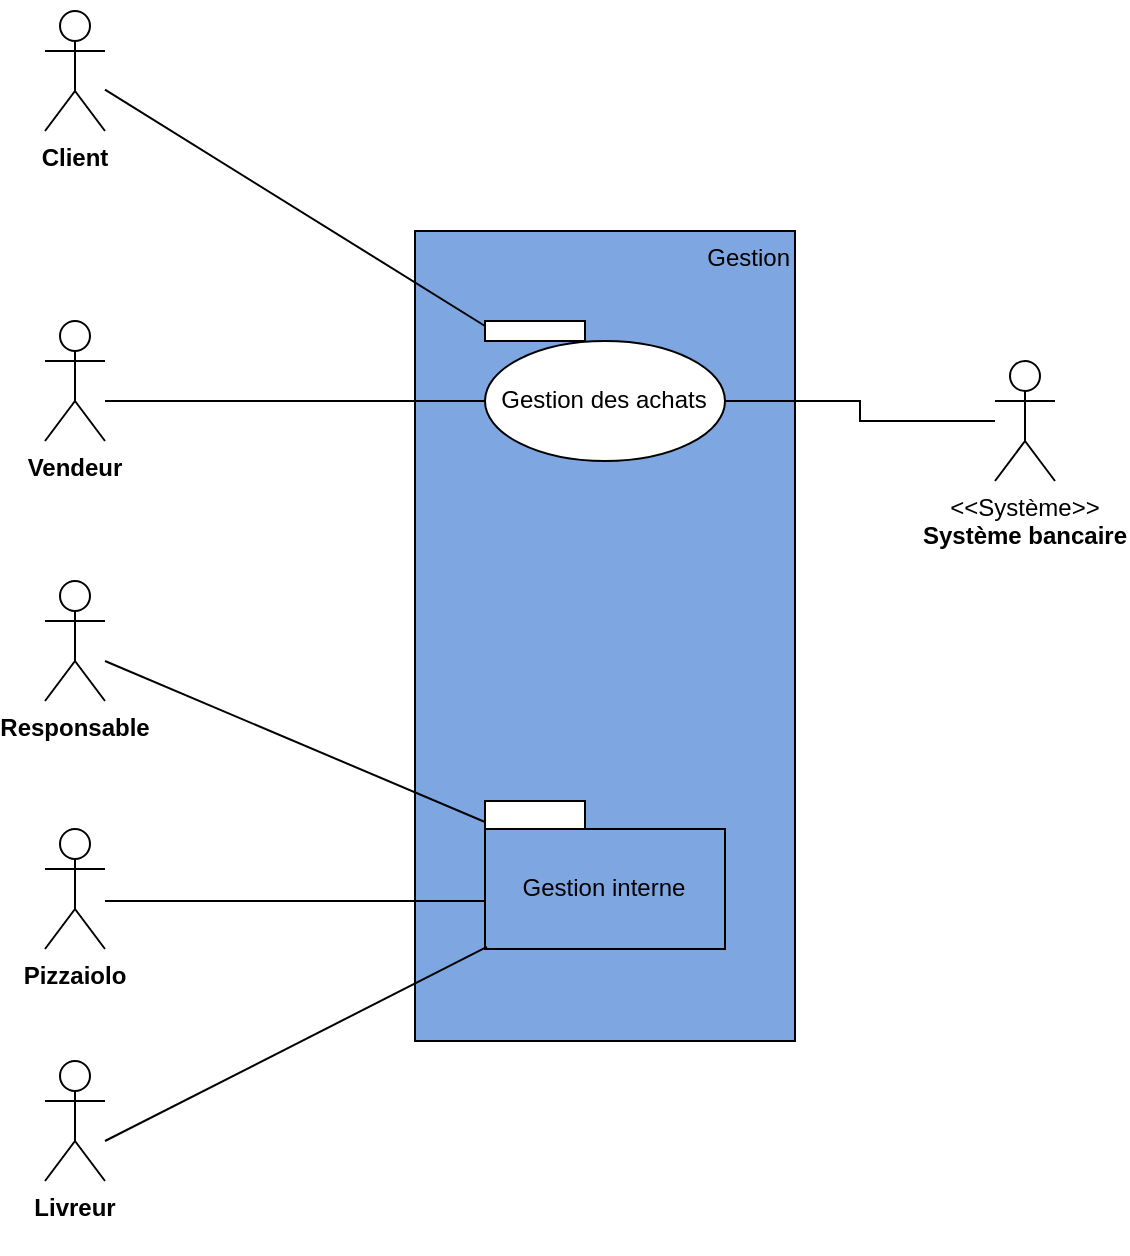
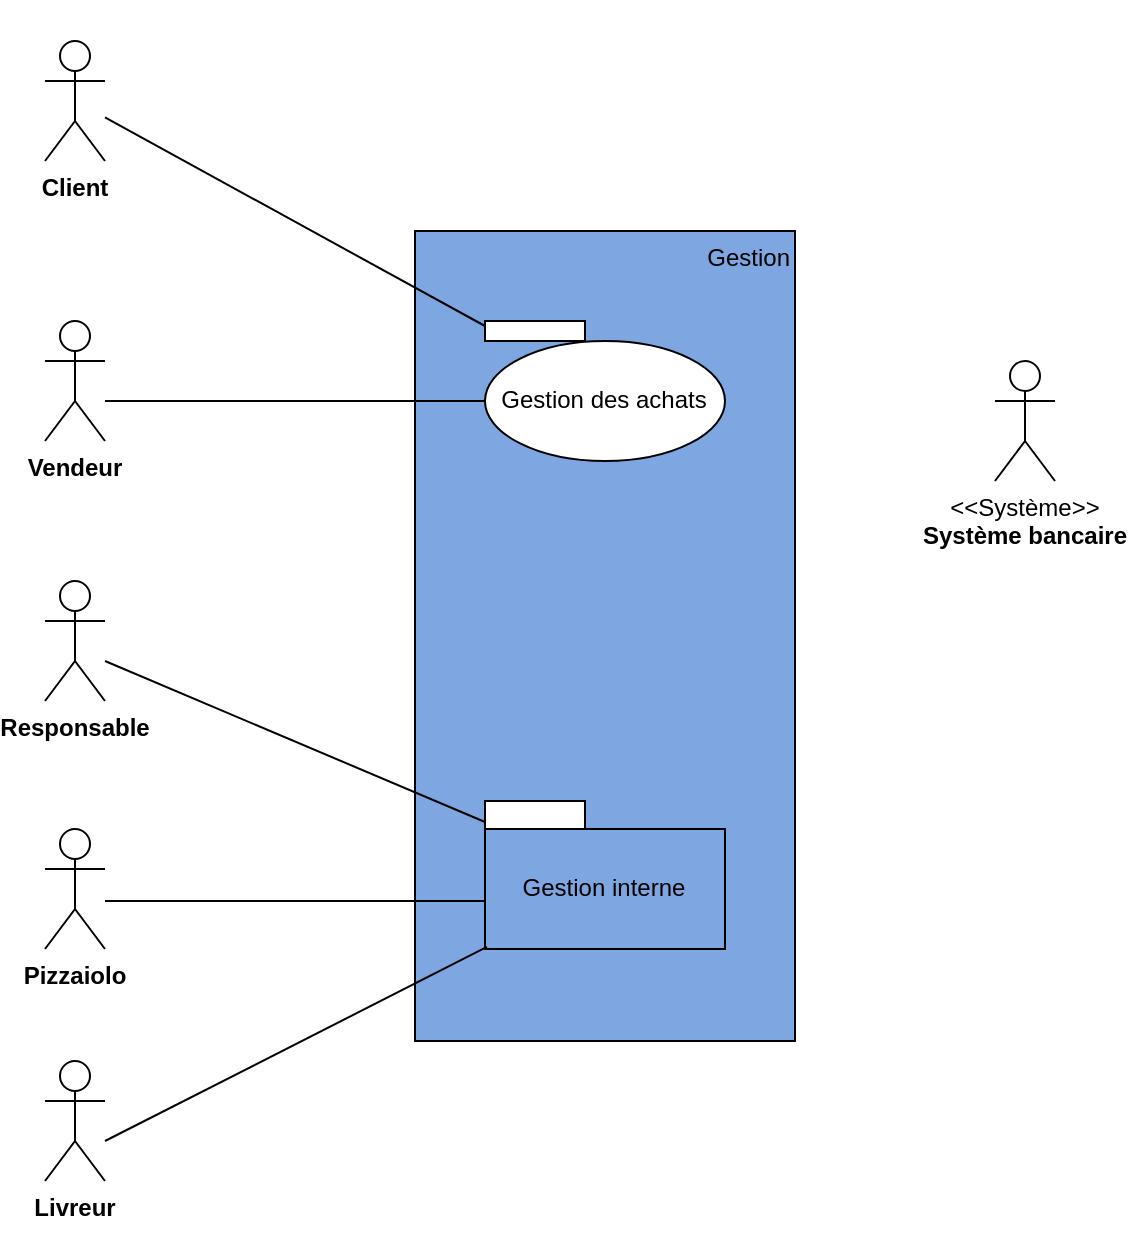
  <mxCell id="0" />
  <mxCell id="1" parent="0" />
  <mxCell id="2" value="&lt;div style=&quot;text-align: right&quot;&gt;&lt;span&gt;Gestion&lt;/span&gt;&lt;/div&gt;" style="whiteSpace=wrap;html=1;horizontal=1;fillColor=#7EA6E0;verticalAlign=top;labelPosition=center;verticalLabelPosition=middle;align=right;spacingLeft=325;" parent="1" vertex="1"><mxGeometry x="205" y="115" width="190" height="405" as="geometry" /></mxCell>
- <mxCell id="3" value="&lt;b&gt;Client&lt;/b&gt;&lt;br&gt;" style="shape=umlActor;verticalLabelPosition=bottom;labelBackgroundColor=#ffffff;verticalAlign=top;html=1;outlineConnect=0;" parent="1" vertex="1"><mxGeometry x="20" y="5" width="30" height="60" as="geometry" /></mxCell>
+ <mxCell id="3" value="&lt;b&gt;Client&lt;/b&gt;&lt;br&gt;" style="shape=umlActor;verticalLabelPosition=bottom;labelBackgroundColor=#ffffff;verticalAlign=top;html=1;outlineConnect=0;" parent="1" vertex="1"><mxGeometry x="20" y="20" width="30" height="60" as="geometry" /></mxCell>
  <mxCell id="4" value="&lt;b&gt;Vendeur&lt;br&gt;&lt;/b&gt;&lt;br&gt;" style="shape=umlActor;verticalLabelPosition=bottom;labelBackgroundColor=#ffffff;verticalAlign=top;html=1;outlineConnect=0;" parent="1" vertex="1"><mxGeometry x="20" y="160" width="30" height="60" as="geometry" /></mxCell>
  <mxCell id="5" value="&lt;b&gt;Responsable&lt;/b&gt;&lt;br&gt;" style="shape=umlActor;verticalLabelPosition=bottom;labelBackgroundColor=#ffffff;verticalAlign=top;html=1;outlineConnect=0;" parent="1" vertex="1"><mxGeometry x="20" y="290" width="30" height="60" as="geometry" /></mxCell>
  <mxCell id="6" value="&lt;b&gt;Pizzaiolo&lt;/b&gt;" style="shape=umlActor;verticalLabelPosition=bottom;labelBackgroundColor=#ffffff;verticalAlign=top;html=1;outlineConnect=0;" parent="1" vertex="1"><mxGeometry x="20" y="414" width="30" height="60" as="geometry" /></mxCell>
  <mxCell id="7" value="&lt;b&gt;Livreur&lt;br&gt;&lt;/b&gt;&lt;br&gt;" style="shape=umlActor;verticalLabelPosition=bottom;labelBackgroundColor=#ffffff;verticalAlign=top;html=1;outlineConnect=0;" parent="1" vertex="1"><mxGeometry x="20" y="530" width="30" height="60" as="geometry" /></mxCell>
  <mxCell id="8" value="Gestion des achats&lt;br&gt;" style="ellipse;whiteSpace=wrap;html=1;" parent="1" vertex="1"><mxGeometry x="240" y="170" width="120" height="60" as="geometry" /></mxCell>
  <mxCell id="9" value="" style="rounded=0;whiteSpace=wrap;html=1;" parent="1" vertex="1"><mxGeometry x="240" y="160" width="50" height="10" as="geometry" /></mxCell>
  <mxCell id="10" value="Gestion interne" style="rounded=0;whiteSpace=wrap;html=1;fillColor=#7ea6e0;" parent="1" vertex="1"><mxGeometry x="240" y="414" width="120" height="60" as="geometry" /></mxCell>
  <mxCell id="11" value="" style="rounded=0;whiteSpace=wrap;html=1;" parent="1" vertex="1"><mxGeometry x="240" y="400" width="50" height="14" as="geometry" /></mxCell>
- <mxCell id="12" value="" style="edgeStyle=orthogonalEdgeStyle;rounded=0;orthogonalLoop=1;jettySize=auto;html=1;endArrow=none;endFill=0;" parent="1" source="13" target="8" edge="1"><mxGeometry relative="1" as="geometry"><mxPoint x="685" y="310" as="targetPoint" /></mxGeometry></mxCell>
  <mxCell id="13" value="&amp;lt;&amp;lt;Système&amp;gt;&amp;gt;&lt;br&gt;&lt;b&gt;Système bancaire&lt;br&gt;&lt;/b&gt;&lt;br&gt;" style="shape=umlActor;verticalLabelPosition=bottom;labelBackgroundColor=#ffffff;verticalAlign=top;html=1;outlineConnect=0;" parent="1" vertex="1"><mxGeometry x="495" y="180" width="30" height="60" as="geometry" /></mxCell>
  <mxCell id="14" value="" style="endArrow=none;html=1;entryX=0;entryY=0.5;entryDx=0;entryDy=0;endFill=0;" parent="1" target="8" edge="1"><mxGeometry width="50" height="50" relative="1" as="geometry"><mxPoint x="50" y="200" as="sourcePoint" /><mxPoint x="247" y="237" as="targetPoint" /></mxGeometry></mxCell>
  <mxCell id="15" value="" style="endArrow=none;html=1;endFill=0;entryX=0;entryY=0.25;entryDx=0;entryDy=0;" parent="1" source="3" target="9" edge="1"><mxGeometry width="50" height="50" relative="1" as="geometry"><mxPoint x="60" y="210" as="sourcePoint" /><mxPoint x="250" y="210" as="targetPoint" /></mxGeometry></mxCell>
  <mxCell id="16" value="" style="endArrow=none;html=1;entryX=0;entryY=0.75;entryDx=0;entryDy=0;endFill=0;" parent="1" target="11" edge="1"><mxGeometry width="50" height="50" relative="1" as="geometry"><mxPoint x="50" y="330" as="sourcePoint" /><mxPoint x="247" y="237" as="targetPoint" /></mxGeometry></mxCell>
  <mxCell id="17" value="" style="endArrow=none;html=1;endFill=0;" parent="1" edge="1"><mxGeometry width="50" height="50" relative="1" as="geometry"><mxPoint x="50" y="450" as="sourcePoint" /><mxPoint x="240" y="450" as="targetPoint" /></mxGeometry></mxCell>
  <mxCell id="18" value="" style="endArrow=none;html=1;endFill=0;entryX=0.008;entryY=0.983;entryDx=0;entryDy=0;entryPerimeter=0;" parent="1" target="10" edge="1"><mxGeometry width="50" height="50" relative="1" as="geometry"><mxPoint x="50" y="570" as="sourcePoint" /><mxPoint x="250" y="460" as="targetPoint" /></mxGeometry></mxCell>
